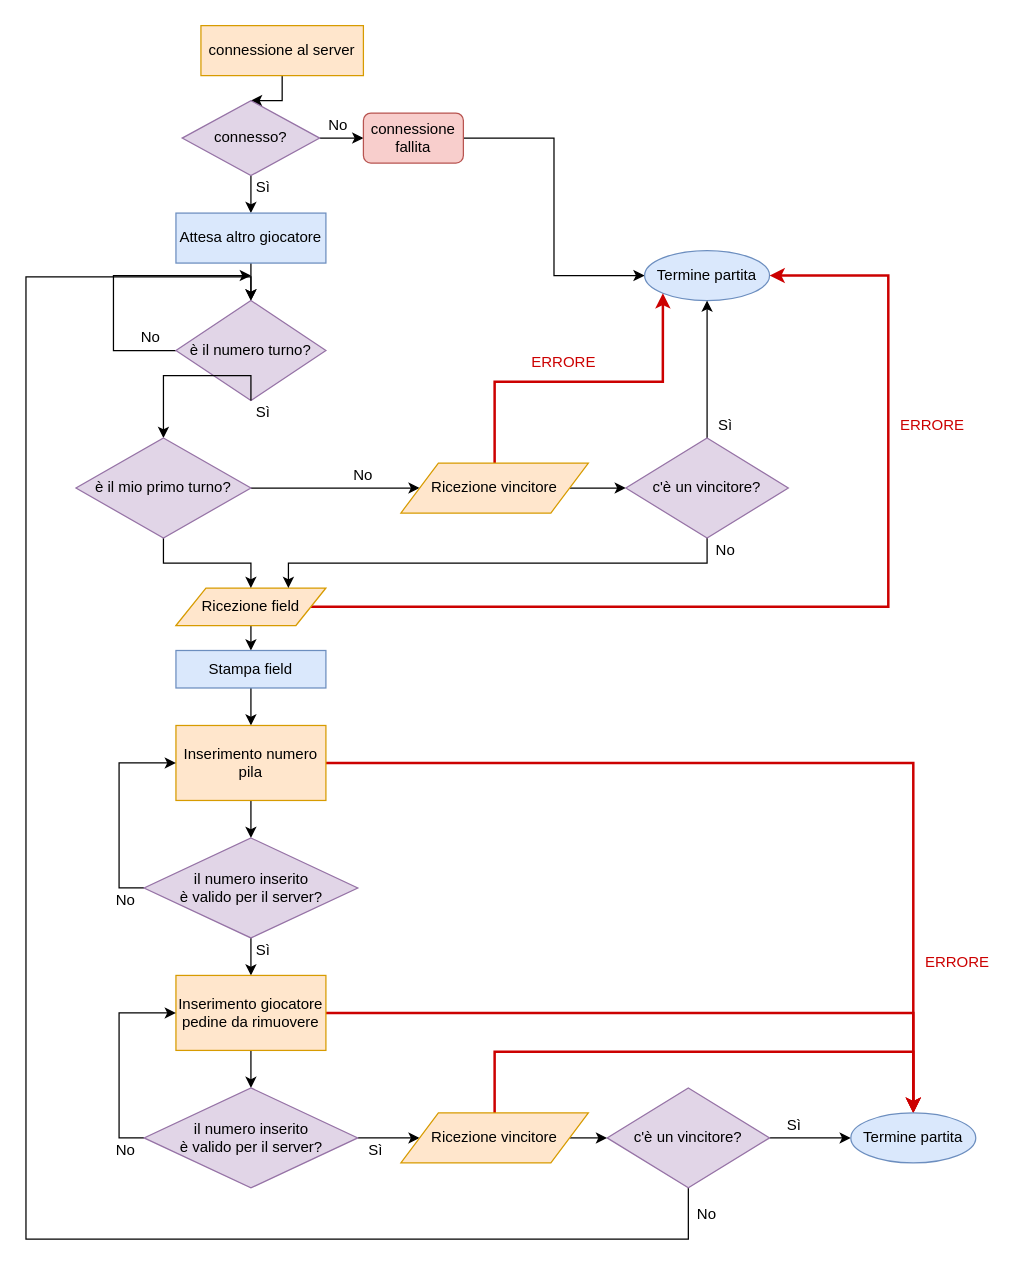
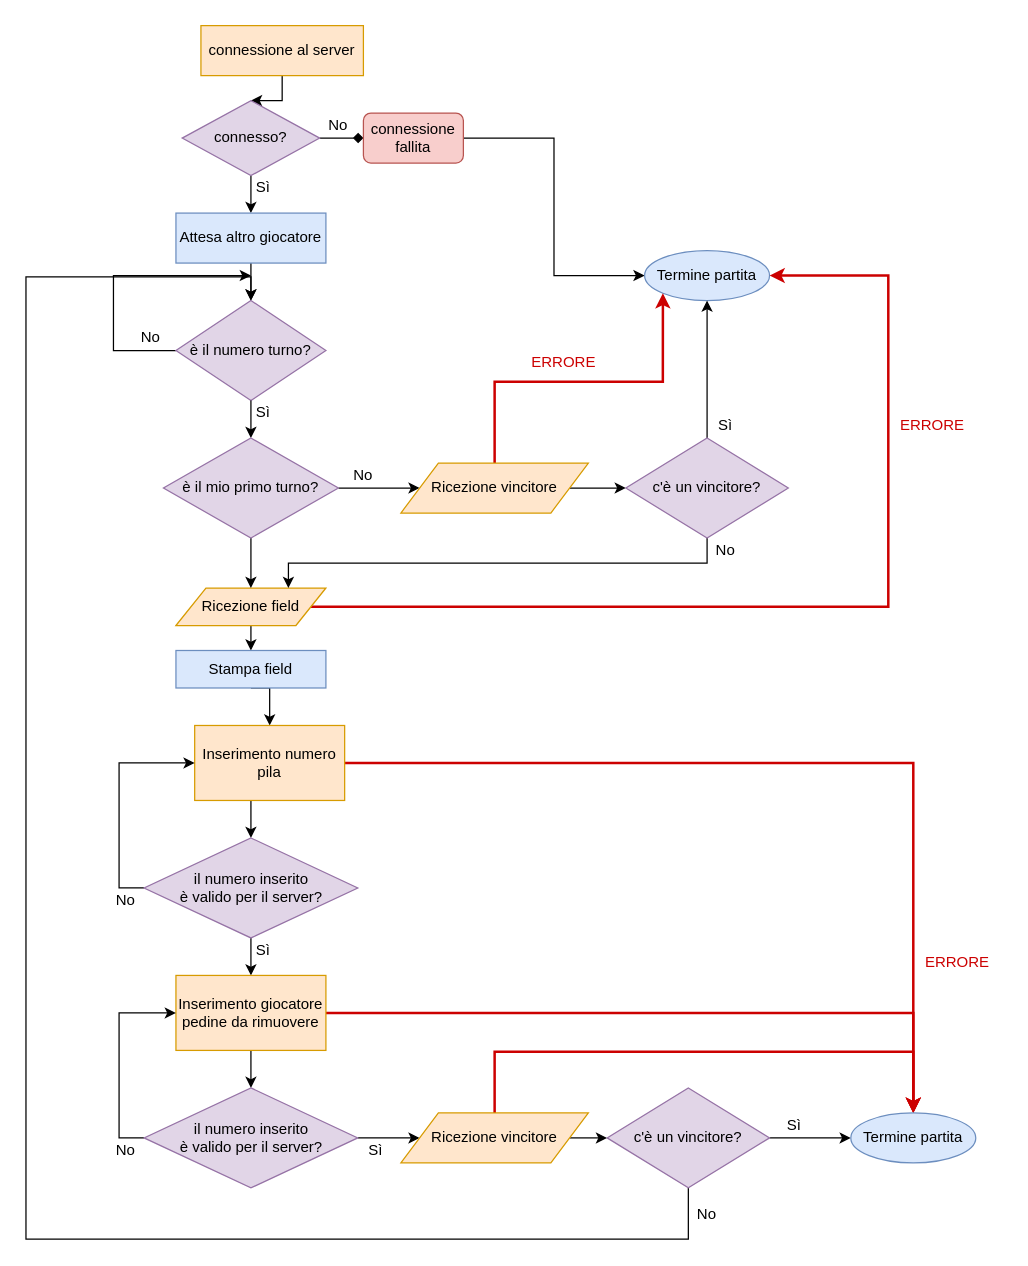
  <mxCell id="0" />
  <mxCell id="1" parent="0" />
  <mxCell id="2" style="edgeStyle=orthogonalEdgeStyle;rounded=0;orthogonalLoop=1;jettySize=auto;html=1;entryX=0.5;entryY=0;entryDx=0;entryDy=0;" parent="1" source="3" target="6" edge="1"><mxGeometry relative="1" as="geometry" /></mxCell>
  <mxCell id="3" value="connessione al server" style="rounded=0;whiteSpace=wrap;html=1;fillColor=#ffe6cc;strokeColor=#d79b00;" parent="1" vertex="1"><mxGeometry x="160" y="20" width="130" height="40" as="geometry" /></mxCell>
- <mxCell id="4" style="edgeStyle=orthogonalEdgeStyle;rounded=0;orthogonalLoop=1;jettySize=auto;html=1;exitX=1;exitY=0.5;exitDx=0;exitDy=0;entryX=0;entryY=0.5;entryDx=0;entryDy=0;" parent="1" source="6" target="8" edge="1"><mxGeometry relative="1" as="geometry" /></mxCell>
+ <mxCell id="4" style="edgeStyle=orthogonalEdgeStyle;rounded=0;orthogonalLoop=1;jettySize=auto;html=1;exitX=1;exitY=0.5;exitDx=0;exitDy=0;entryX=0;entryY=0.5;entryDx=0;entryDy=0;endArrow=diamond;" parent="1" source="6" target="8" edge="1"><mxGeometry relative="1" as="geometry" /></mxCell>
  <mxCell id="5" style="edgeStyle=orthogonalEdgeStyle;rounded=0;orthogonalLoop=1;jettySize=auto;html=1;exitX=0.5;exitY=1;exitDx=0;exitDy=0;entryX=0.5;entryY=0;entryDx=0;entryDy=0;" parent="1" source="6" edge="1"><mxGeometry relative="1" as="geometry"><mxPoint x="200" y="170" as="targetPoint" /></mxGeometry></mxCell>
  <mxCell id="6" value="connesso?" style="rhombus;whiteSpace=wrap;html=1;rounded=0;strokeWidth=1;fillColor=#e1d5e7;strokeColor=#9673a6;" parent="1" vertex="1"><mxGeometry x="145" y="80" width="110" height="60" as="geometry" /></mxCell>
  <mxCell id="7" style="edgeStyle=orthogonalEdgeStyle;rounded=0;orthogonalLoop=1;jettySize=auto;html=1;exitX=1;exitY=0.5;exitDx=0;exitDy=0;entryX=0;entryY=0.5;entryDx=0;entryDy=0;" parent="1" source="8" target="9" edge="1"><mxGeometry relative="1" as="geometry" /></mxCell>
  <mxCell id="8" value="connessione fallita" style="whiteSpace=wrap;html=1;fillColor=#f8cecc;strokeColor=#b85450;rounded=1;" parent="1" vertex="1"><mxGeometry x="290" y="90" width="80" height="40" as="geometry" /></mxCell>
  <mxCell id="9" value="Termine partita" style="ellipse;whiteSpace=wrap;html=1;fillColor=#dae8fc;strokeColor=#6c8ebf;" parent="1" vertex="1"><mxGeometry x="515" y="200" width="100" height="40" as="geometry" /></mxCell>
  <mxCell id="10" value="No" style="text;html=1;strokeColor=none;fillColor=none;align=center;verticalAlign=middle;whiteSpace=wrap;rounded=0;" parent="1" vertex="1"><mxGeometry x="250" y="90" width="40" height="20" as="geometry" /></mxCell>
  <mxCell id="11" value="Sì" style="text;html=1;strokeColor=none;fillColor=none;align=center;verticalAlign=middle;whiteSpace=wrap;rounded=0;" parent="1" vertex="1"><mxGeometry x="190" y="140" width="40" height="20" as="geometry" /></mxCell>
  <mxCell id="12" style="edgeStyle=orthogonalEdgeStyle;rounded=0;orthogonalLoop=1;jettySize=auto;html=1;exitX=0.5;exitY=1;exitDx=0;exitDy=0;entryX=0.5;entryY=0;entryDx=0;entryDy=0;strokeColor=#000000;strokeWidth=1;fontColor=#000000;" edge="1" parent="1" source="13" target="15"><mxGeometry relative="1" as="geometry" /></mxCell>
  <mxCell id="13" value="Attesa altro giocatore" style="rounded=0;whiteSpace=wrap;html=1;fillColor=#dae8fc;strokeColor=#6c8ebf;" vertex="1" parent="1"><mxGeometry x="140" y="170" width="120" height="40" as="geometry" /></mxCell>
  <mxCell id="14" style="edgeStyle=orthogonalEdgeStyle;rounded=0;orthogonalLoop=1;jettySize=auto;html=1;exitX=0;exitY=0.5;exitDx=0;exitDy=0;strokeColor=#000000;strokeWidth=1;fontColor=#000000;" edge="1" parent="1" source="15"><mxGeometry relative="1" as="geometry"><mxPoint x="200" y="220" as="targetPoint" /><Array as="points"><mxPoint x="90" y="280" /><mxPoint x="90" y="220" /></Array></mxGeometry></mxCell>
  <mxCell id="15" value="è il numero turno?" style="rhombus;whiteSpace=wrap;html=1;fillColor=#e1d5e7;strokeColor=#9673a6;" vertex="1" parent="1"><mxGeometry x="140" y="240" width="120" height="80" as="geometry" /></mxCell>
  <mxCell id="16" value="No" style="text;html=1;strokeColor=none;fillColor=none;align=center;verticalAlign=middle;whiteSpace=wrap;rounded=0;" vertex="1" parent="1"><mxGeometry x="100" y="260" width="40" height="20" as="geometry" /></mxCell>
  <mxCell id="17" style="edgeStyle=orthogonalEdgeStyle;rounded=0;orthogonalLoop=1;jettySize=auto;html=1;exitX=0.5;exitY=1;exitDx=0;exitDy=0;entryX=0.5;entryY=0;entryDx=0;entryDy=0;strokeColor=#000000;strokeWidth=1;fontColor=#000000;" edge="1" parent="1" source="19" target="21"><mxGeometry relative="1" as="geometry" /></mxCell>
  <mxCell id="18" style="edgeStyle=orthogonalEdgeStyle;rounded=0;orthogonalLoop=1;jettySize=auto;html=1;exitX=1;exitY=0.5;exitDx=0;exitDy=0;entryX=1;entryY=0.5;entryDx=0;entryDy=0;strokeColor=#CC0000;strokeWidth=2;fontColor=#000000;" edge="1" parent="1" source="19" target="9"><mxGeometry relative="1" as="geometry"><Array as="points"><mxPoint x="710" y="485" /><mxPoint x="710" y="220" /></Array></mxGeometry></mxCell>
  <mxCell id="19" value="Ricezione field" style="shape=parallelogram;perimeter=parallelogramPerimeter;whiteSpace=wrap;html=1;fillColor=#ffe6cc;strokeColor=#d79b00;" vertex="1" parent="1"><mxGeometry x="140" y="470" width="120" height="30" as="geometry" /></mxCell>
  <mxCell id="20" style="edgeStyle=orthogonalEdgeStyle;rounded=0;orthogonalLoop=1;jettySize=auto;html=1;exitX=0.5;exitY=1;exitDx=0;exitDy=0;entryX=0.5;entryY=0;entryDx=0;entryDy=0;strokeColor=#000000;strokeWidth=1;fontColor=#000000;" edge="1" parent="1" source="21" target="38"><mxGeometry relative="1" as="geometry" /></mxCell>
  <mxCell id="21" value="&lt;div&gt;Stampa field&lt;/div&gt;" style="rounded=0;whiteSpace=wrap;html=1;fillColor=#dae8fc;strokeColor=#6c8ebf;" vertex="1" parent="1"><mxGeometry x="140" y="520" width="120" height="30" as="geometry" /></mxCell>
  <mxCell id="22" style="edgeStyle=orthogonalEdgeStyle;rounded=0;orthogonalLoop=1;jettySize=auto;html=1;exitX=0.25;exitY=0;exitDx=0;exitDy=0;entryX=0.5;entryY=0;entryDx=0;entryDy=0;strokeColor=#000000;strokeWidth=1;fontColor=#000000;" edge="1" parent="1" source="23" target="26"><mxGeometry relative="1" as="geometry" /></mxCell>
  <mxCell id="23" value="Sì" style="text;html=1;strokeColor=none;fillColor=none;align=center;verticalAlign=middle;whiteSpace=wrap;rounded=0;" vertex="1" parent="1"><mxGeometry x="190" y="320" width="40" height="20" as="geometry" /></mxCell>
  <mxCell id="24" style="edgeStyle=orthogonalEdgeStyle;rounded=0;orthogonalLoop=1;jettySize=auto;html=1;exitX=1;exitY=0.5;exitDx=0;exitDy=0;entryX=0;entryY=0.5;entryDx=0;entryDy=0;strokeColor=#000000;strokeWidth=1;fontColor=#000000;" edge="1" parent="1" source="26" target="29"><mxGeometry relative="1" as="geometry" /></mxCell>
  <mxCell id="25" style="edgeStyle=orthogonalEdgeStyle;rounded=0;orthogonalLoop=1;jettySize=auto;html=1;exitX=0.5;exitY=1;exitDx=0;exitDy=0;entryX=0.5;entryY=0;entryDx=0;entryDy=0;strokeColor=#000000;strokeWidth=1;fontColor=#000000;" edge="1" parent="1" source="26" target="19"><mxGeometry relative="1" as="geometry" /></mxCell>
- <mxCell id="26" value="è il mio primo turno?" style="rhombus;whiteSpace=wrap;html=1;fillColor=#e1d5e7;strokeColor=#9673a6;" vertex="1" parent="1"><mxGeometry x="60" y="350" width="140" height="80" as="geometry" /></mxCell>
+ <mxCell id="26" value="è il mio primo turno?" style="rhombus;whiteSpace=wrap;html=1;fillColor=#e1d5e7;strokeColor=#9673a6;" vertex="1" parent="1"><mxGeometry x="130" y="350" width="140" height="80" as="geometry" /></mxCell>
  <mxCell id="27" style="edgeStyle=orthogonalEdgeStyle;rounded=0;orthogonalLoop=1;jettySize=auto;html=1;exitX=1;exitY=0.5;exitDx=0;exitDy=0;entryX=0;entryY=0.5;entryDx=0;entryDy=0;strokeColor=#000000;strokeWidth=1;fontColor=#000000;" edge="1" parent="1" source="29" target="33"><mxGeometry relative="1" as="geometry" /></mxCell>
  <mxCell id="28" style="edgeStyle=orthogonalEdgeStyle;rounded=0;orthogonalLoop=1;jettySize=auto;html=1;exitX=0.5;exitY=0;exitDx=0;exitDy=0;entryX=0;entryY=1;entryDx=0;entryDy=0;strokeColor=#CC0000;strokeWidth=2;fontColor=#000000;" edge="1" parent="1" source="29" target="9"><mxGeometry relative="1" as="geometry" /></mxCell>
  <mxCell id="29" value="Ricezione vincitore" style="shape=parallelogram;perimeter=parallelogramPerimeter;whiteSpace=wrap;html=1;fillColor=#ffe6cc;strokeColor=#d79b00;" vertex="1" parent="1"><mxGeometry x="320" y="370" width="150" height="40" as="geometry" /></mxCell>
  <mxCell id="30" value="No" style="text;html=1;strokeColor=none;fillColor=none;align=center;verticalAlign=middle;whiteSpace=wrap;rounded=0;" vertex="1" parent="1"><mxGeometry x="270" y="370" width="40" height="20" as="geometry" /></mxCell>
  <mxCell id="31" style="edgeStyle=orthogonalEdgeStyle;rounded=0;orthogonalLoop=1;jettySize=auto;html=1;exitX=0.5;exitY=0;exitDx=0;exitDy=0;entryX=0.5;entryY=1;entryDx=0;entryDy=0;strokeColor=#000000;strokeWidth=1;fontColor=#000000;" edge="1" parent="1" source="33" target="9"><mxGeometry relative="1" as="geometry" /></mxCell>
  <mxCell id="32" style="edgeStyle=orthogonalEdgeStyle;rounded=0;orthogonalLoop=1;jettySize=auto;html=1;exitX=0.5;exitY=1;exitDx=0;exitDy=0;entryX=0.75;entryY=0;entryDx=0;entryDy=0;strokeColor=#000000;strokeWidth=1;fontColor=#000000;" edge="1" parent="1" source="33" target="19"><mxGeometry relative="1" as="geometry" /></mxCell>
  <mxCell id="33" value="c'è un vincitore?" style="rhombus;whiteSpace=wrap;html=1;fillColor=#e1d5e7;strokeColor=#9673a6;" vertex="1" parent="1"><mxGeometry x="500" y="350" width="130" height="80" as="geometry" /></mxCell>
  <mxCell id="34" value="Sì" style="text;html=1;strokeColor=none;fillColor=none;align=center;verticalAlign=middle;whiteSpace=wrap;rounded=0;" vertex="1" parent="1"><mxGeometry x="560" y="330" width="40" height="20" as="geometry" /></mxCell>
  <mxCell id="35" value="No" style="text;html=1;strokeColor=none;fillColor=none;align=center;verticalAlign=middle;whiteSpace=wrap;rounded=0;" vertex="1" parent="1"><mxGeometry x="560" y="430" width="40" height="20" as="geometry" /></mxCell>
  <mxCell id="36" style="edgeStyle=orthogonalEdgeStyle;rounded=0;orthogonalLoop=1;jettySize=auto;html=1;exitX=0.5;exitY=1;exitDx=0;exitDy=0;entryX=0.5;entryY=0;entryDx=0;entryDy=0;strokeColor=#000000;strokeWidth=1;fontColor=#000000;" edge="1" parent="1" source="38" target="41"><mxGeometry relative="1" as="geometry" /></mxCell>
  <mxCell id="37" style="edgeStyle=orthogonalEdgeStyle;rounded=0;orthogonalLoop=1;jettySize=auto;html=1;exitX=1;exitY=0.5;exitDx=0;exitDy=0;entryX=0.5;entryY=0;entryDx=0;entryDy=0;strokeColor=#CC0000;strokeWidth=2;fontColor=#000000;" edge="1" parent="1" source="38" target="60"><mxGeometry relative="1" as="geometry" /></mxCell>
- <mxCell id="38" value="Inserimento numero pila" style="rounded=0;whiteSpace=wrap;html=1;fillColor=#ffe6cc;strokeColor=#d79b00;" vertex="1" parent="1"><mxGeometry x="140" y="580" width="120" height="60" as="geometry" /></mxCell>
+ <mxCell id="38" value="Inserimento numero pila" style="rounded=0;whiteSpace=wrap;html=1;fillColor=#ffe6cc;strokeColor=#d79b00;" vertex="1" parent="1"><mxGeometry x="155" y="580" width="120" height="60" as="geometry" /></mxCell>
  <mxCell id="39" style="edgeStyle=orthogonalEdgeStyle;rounded=0;orthogonalLoop=1;jettySize=auto;html=1;exitX=0;exitY=0.5;exitDx=0;exitDy=0;entryX=0;entryY=0.5;entryDx=0;entryDy=0;strokeColor=#000000;strokeWidth=1;fontColor=#000000;" edge="1" parent="1" source="41" target="38"><mxGeometry relative="1" as="geometry" /></mxCell>
  <mxCell id="40" style="edgeStyle=orthogonalEdgeStyle;rounded=0;orthogonalLoop=1;jettySize=auto;html=1;exitX=0.5;exitY=1;exitDx=0;exitDy=0;entryX=0.5;entryY=0;entryDx=0;entryDy=0;strokeColor=#000000;strokeWidth=1;fontColor=#000000;" edge="1" parent="1" source="41" target="44"><mxGeometry relative="1" as="geometry" /></mxCell>
  <mxCell id="41" value="&lt;div&gt;il numero inserito &lt;br&gt;&lt;/div&gt;&lt;div&gt;è valido per il server?&lt;/div&gt;" style="rhombus;whiteSpace=wrap;html=1;fillColor=#e1d5e7;strokeColor=#9673a6;" vertex="1" parent="1"><mxGeometry x="114.5" y="670" width="171" height="80" as="geometry" /></mxCell>
  <mxCell id="42" style="edgeStyle=orthogonalEdgeStyle;rounded=0;orthogonalLoop=1;jettySize=auto;html=1;exitX=0.5;exitY=1;exitDx=0;exitDy=0;entryX=0.5;entryY=0;entryDx=0;entryDy=0;strokeColor=#000000;strokeWidth=1;fontColor=#000000;" edge="1" parent="1" source="44" target="47"><mxGeometry relative="1" as="geometry" /></mxCell>
  <mxCell id="43" style="edgeStyle=orthogonalEdgeStyle;rounded=0;orthogonalLoop=1;jettySize=auto;html=1;exitX=1;exitY=0.5;exitDx=0;exitDy=0;strokeColor=#CC0000;strokeWidth=2;fontColor=#000000;" edge="1" parent="1" source="44" target="60"><mxGeometry relative="1" as="geometry" /></mxCell>
  <mxCell id="44" value="Inserimento giocatore pedine da rimuovere" style="rounded=0;whiteSpace=wrap;html=1;fillColor=#ffe6cc;strokeColor=#d79b00;" vertex="1" parent="1"><mxGeometry x="140" y="780" width="120" height="60" as="geometry" /></mxCell>
  <mxCell id="45" style="edgeStyle=orthogonalEdgeStyle;rounded=0;orthogonalLoop=1;jettySize=auto;html=1;exitX=0;exitY=0.5;exitDx=0;exitDy=0;entryX=0;entryY=0.5;entryDx=0;entryDy=0;strokeColor=#000000;strokeWidth=1;fontColor=#000000;" edge="1" parent="1" source="47" target="44"><mxGeometry relative="1" as="geometry" /></mxCell>
  <mxCell id="46" style="edgeStyle=orthogonalEdgeStyle;rounded=0;orthogonalLoop=1;jettySize=auto;html=1;exitX=1;exitY=0.5;exitDx=0;exitDy=0;entryX=0;entryY=0.5;entryDx=0;entryDy=0;strokeColor=#000000;strokeWidth=1;fontColor=#000000;" edge="1" parent="1" source="47" target="56"><mxGeometry relative="1" as="geometry" /></mxCell>
  <mxCell id="47" value="&lt;div&gt;il numero inserito &lt;br&gt;&lt;/div&gt;&lt;div&gt;è valido per il server?&lt;/div&gt;" style="rhombus;whiteSpace=wrap;html=1;fillColor=#e1d5e7;strokeColor=#9673a6;" vertex="1" parent="1"><mxGeometry x="114.5" y="870" width="171" height="80" as="geometry" /></mxCell>
  <mxCell id="48" value="Sì" style="text;html=1;strokeColor=none;fillColor=none;align=center;verticalAlign=middle;whiteSpace=wrap;rounded=0;" vertex="1" parent="1"><mxGeometry x="190" y="750" width="40" height="20" as="geometry" /></mxCell>
  <mxCell id="49" value="Sì" style="text;html=1;strokeColor=none;fillColor=none;align=center;verticalAlign=middle;whiteSpace=wrap;rounded=0;" vertex="1" parent="1"><mxGeometry x="280" y="910" width="40" height="20" as="geometry" /></mxCell>
  <mxCell id="50" value="Sì" style="text;html=1;strokeColor=none;fillColor=none;align=center;verticalAlign=middle;whiteSpace=wrap;rounded=0;" vertex="1" parent="1"><mxGeometry x="615" y="890" width="40" height="20" as="geometry" /></mxCell>
  <mxCell id="51" value="No" style="text;html=1;strokeColor=none;fillColor=none;align=center;verticalAlign=middle;whiteSpace=wrap;rounded=0;" vertex="1" parent="1"><mxGeometry x="80" y="910" width="40" height="20" as="geometry" /></mxCell>
  <mxCell id="52" value="No" style="text;html=1;strokeColor=none;fillColor=none;align=center;verticalAlign=middle;whiteSpace=wrap;rounded=0;" vertex="1" parent="1"><mxGeometry x="545" y="961" width="40" height="20" as="geometry" /></mxCell>
  <mxCell id="53" value="No" style="text;html=1;strokeColor=none;fillColor=none;align=center;verticalAlign=middle;whiteSpace=wrap;rounded=0;" vertex="1" parent="1"><mxGeometry x="80" y="710" width="40" height="20" as="geometry" /></mxCell>
  <mxCell id="54" style="edgeStyle=orthogonalEdgeStyle;rounded=0;orthogonalLoop=1;jettySize=auto;html=1;exitX=1;exitY=0.5;exitDx=0;exitDy=0;entryX=0;entryY=0.5;entryDx=0;entryDy=0;strokeColor=#000000;strokeWidth=1;fontColor=#000000;" edge="1" parent="1" source="56" target="59"><mxGeometry relative="1" as="geometry" /></mxCell>
  <mxCell id="55" style="edgeStyle=orthogonalEdgeStyle;rounded=0;orthogonalLoop=1;jettySize=auto;html=1;exitX=0.5;exitY=0;exitDx=0;exitDy=0;entryX=0.5;entryY=0;entryDx=0;entryDy=0;strokeColor=#CC0000;strokeWidth=2;fontColor=#000000;" edge="1" parent="1" source="56" target="60"><mxGeometry relative="1" as="geometry"><Array as="points"><mxPoint x="395" y="841" /><mxPoint x="730" y="841" /></Array></mxGeometry></mxCell>
  <mxCell id="56" value="Ricezione vincitore" style="shape=parallelogram;perimeter=parallelogramPerimeter;whiteSpace=wrap;html=1;fillColor=#ffe6cc;strokeColor=#d79b00;" vertex="1" parent="1"><mxGeometry x="320" y="890" width="150" height="40" as="geometry" /></mxCell>
  <mxCell id="57" style="edgeStyle=orthogonalEdgeStyle;rounded=0;orthogonalLoop=1;jettySize=auto;html=1;exitX=1;exitY=0.5;exitDx=0;exitDy=0;entryX=0;entryY=0.5;entryDx=0;entryDy=0;strokeColor=#000000;strokeWidth=1;fontColor=#000000;" edge="1" parent="1" source="59" target="60"><mxGeometry relative="1" as="geometry" /></mxCell>
  <mxCell id="58" style="edgeStyle=orthogonalEdgeStyle;rounded=0;orthogonalLoop=1;jettySize=auto;html=1;exitX=0.5;exitY=1;exitDx=0;exitDy=0;entryX=0.5;entryY=0;entryDx=0;entryDy=0;strokeColor=#000000;strokeWidth=1;fontColor=#000000;" edge="1" parent="1" source="59" target="15"><mxGeometry relative="1" as="geometry"><Array as="points"><mxPoint x="550" y="991" /><mxPoint x="20" y="991" /><mxPoint x="20" y="221" /><mxPoint x="200" y="221" /></Array></mxGeometry></mxCell>
  <mxCell id="59" value="c'è un vincitore?" style="rhombus;whiteSpace=wrap;html=1;fillColor=#e1d5e7;strokeColor=#9673a6;" vertex="1" parent="1"><mxGeometry x="485" y="870" width="130" height="80" as="geometry" /></mxCell>
  <mxCell id="60" value="Termine partita" style="ellipse;whiteSpace=wrap;html=1;fillColor=#dae8fc;strokeColor=#6c8ebf;" vertex="1" parent="1"><mxGeometry x="680" y="890" width="100" height="40" as="geometry" /></mxCell>
  <mxCell id="61" value="ERRORE" style="text;html=1;align=center;verticalAlign=middle;resizable=0;points=[];autosize=1;fontColor=#CC0000;" vertex="1" parent="1"><mxGeometry x="730" y="760" width="70" height="20" as="geometry" /></mxCell>
  <mxCell id="62" value="ERRORE" style="text;html=1;align=center;verticalAlign=middle;resizable=0;points=[];autosize=1;fontColor=#CC0000;" vertex="1" parent="1"><mxGeometry x="710" y="330" width="70" height="20" as="geometry" /></mxCell>
  <mxCell id="63" value="ERRORE" style="text;html=1;align=center;verticalAlign=middle;resizable=0;points=[];autosize=1;fontColor=#CC0000;" vertex="1" parent="1"><mxGeometry x="415" y="280" width="70" height="20" as="geometry" /></mxCell>
